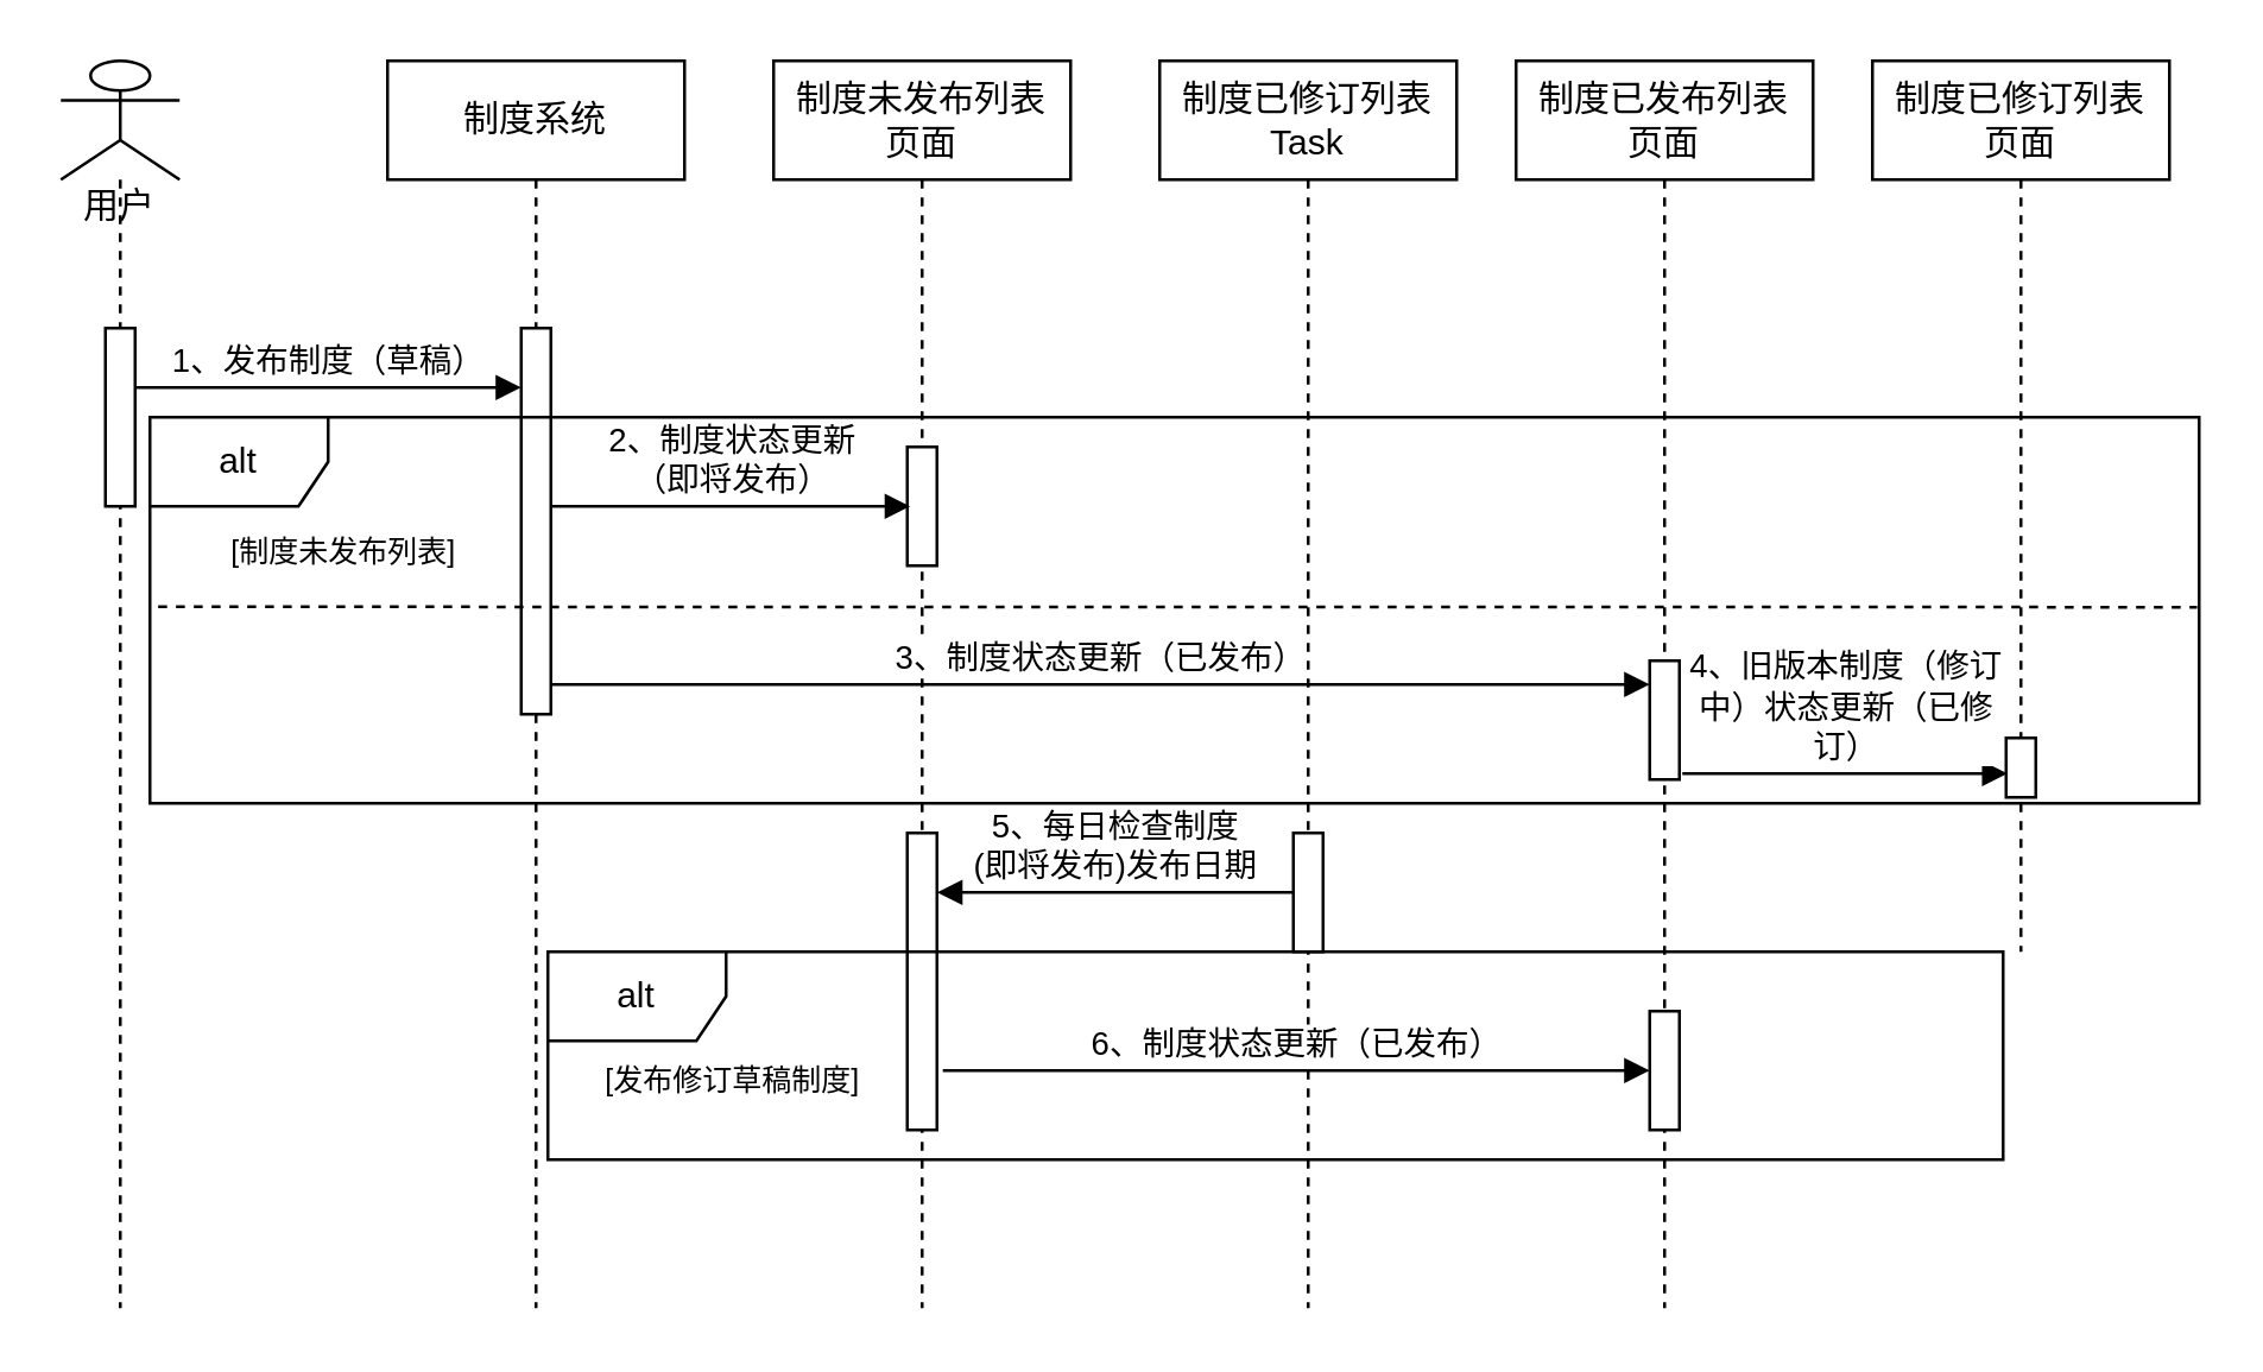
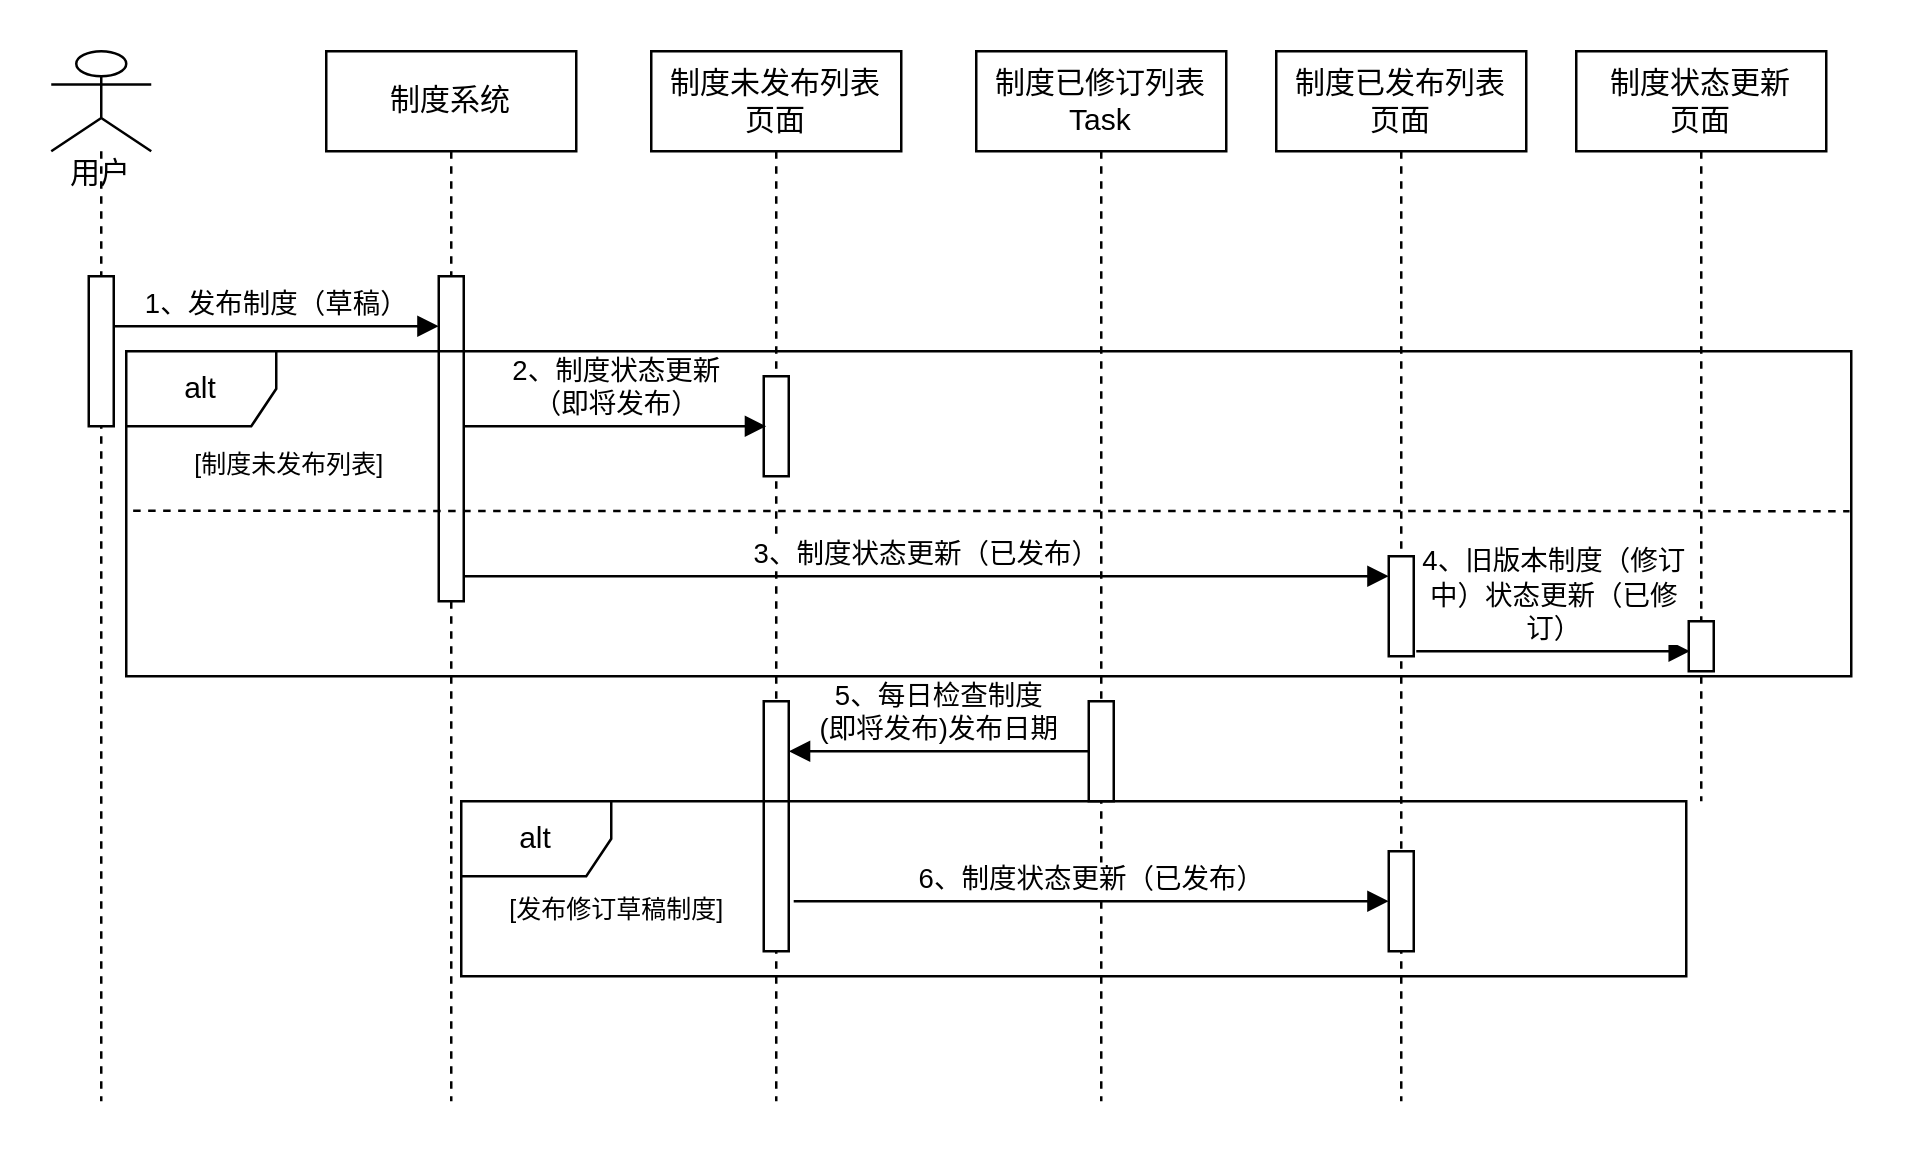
  <mxCell id="0" />
  <mxCell id="1" parent="0" />
  <mxCell id="2" value="&amp;nbsp; &amp;nbsp; &amp;nbsp; &amp;nbsp; &amp;nbsp; &amp;nbsp; &amp;nbsp; &amp;nbsp; &amp;nbsp; &amp;nbsp; &amp;nbsp; &amp;nbsp; &amp;nbsp; &amp;nbsp; &amp;nbsp; &amp;nbsp; &amp;nbsp; &amp;nbsp; &amp;nbsp; &amp;nbsp; &amp;nbsp; &amp;nbsp; 用户" style="shape=umlLifeline;perimeter=lifelinePerimeter;whiteSpace=wrap;html=1;container=1;dropTarget=0;collapsible=0;recursiveResize=0;outlineConnect=0;portConstraint=eastwest;newEdgeStyle={&quot;curved&quot;:0,&quot;rounded&quot;:0};participant=umlActor;" vertex="1" parent="1"><mxGeometry x="20" y="20" width="40" height="420" as="geometry" /></mxCell>
  <mxCell id="3" value="" style="html=1;points=[[0,0,0,0,5],[0,1,0,0,-5],[1,0,0,0,5],[1,1,0,0,-5]];perimeter=orthogonalPerimeter;outlineConnect=0;targetShapes=umlLifeline;portConstraint=eastwest;newEdgeStyle={&quot;curved&quot;:0,&quot;rounded&quot;:0};" vertex="1" parent="2"><mxGeometry x="15" y="90" width="10" height="60" as="geometry" /></mxCell>
  <mxCell id="4" value="制度系统" style="shape=umlLifeline;perimeter=lifelinePerimeter;whiteSpace=wrap;html=1;container=1;dropTarget=0;collapsible=0;recursiveResize=0;outlineConnect=0;portConstraint=eastwest;newEdgeStyle={&quot;curved&quot;:0,&quot;rounded&quot;:0};" vertex="1" parent="1"><mxGeometry x="130" y="20" width="100" height="420" as="geometry" /></mxCell>
  <mxCell id="5" value="" style="html=1;points=[[0,0,0,0,5],[0,1,0,0,-5],[1,0,0,0,5],[1,1,0,0,-5]];perimeter=orthogonalPerimeter;outlineConnect=0;targetShapes=umlLifeline;portConstraint=eastwest;newEdgeStyle={&quot;curved&quot;:0,&quot;rounded&quot;:0};" vertex="1" parent="4"><mxGeometry x="45" y="90" width="10" height="130" as="geometry" /></mxCell>
  <mxCell id="6" value="1、发布制度（草稿）" style="html=1;verticalAlign=bottom;endArrow=block;curved=0;rounded=0;" edge="1" parent="1" source="3" target="5"><mxGeometry width="80" relative="1" as="geometry"><mxPoint x="50" y="130" as="sourcePoint" /><mxPoint x="130" y="130" as="targetPoint" /><Array as="points"><mxPoint x="110" y="130" /></Array></mxGeometry></mxCell>
  <mxCell id="7" value="制度已发布列表&lt;div&gt;页面&lt;/div&gt;" style="shape=umlLifeline;perimeter=lifelinePerimeter;whiteSpace=wrap;html=1;container=1;dropTarget=0;collapsible=0;recursiveResize=0;outlineConnect=0;portConstraint=eastwest;newEdgeStyle={&quot;curved&quot;:0,&quot;rounded&quot;:0};" vertex="1" parent="1"><mxGeometry x="510" y="20" width="100" height="420" as="geometry" /></mxCell>
  <mxCell id="8" value="" style="html=1;points=[[0,0,0,0,5],[0,1,0,0,-5],[1,0,0,0,5],[1,1,0,0,-5]];perimeter=orthogonalPerimeter;outlineConnect=0;targetShapes=umlLifeline;portConstraint=eastwest;newEdgeStyle={&quot;curved&quot;:0,&quot;rounded&quot;:0};" vertex="1" parent="7"><mxGeometry x="45" y="202" width="10" height="40" as="geometry" /></mxCell>
  <mxCell id="9" value="" style="html=1;points=[[0,0,0,0,5],[0,1,0,0,-5],[1,0,0,0,5],[1,1,0,0,-5]];perimeter=orthogonalPerimeter;outlineConnect=0;targetShapes=umlLifeline;portConstraint=eastwest;newEdgeStyle={&quot;curved&quot;:0,&quot;rounded&quot;:0};" vertex="1" parent="7"><mxGeometry x="45" y="320" width="10" height="40" as="geometry" /></mxCell>
  <mxCell id="10" value="制度未发布列表&lt;div&gt;页面&lt;/div&gt;" style="shape=umlLifeline;perimeter=lifelinePerimeter;whiteSpace=wrap;html=1;container=1;dropTarget=0;collapsible=0;recursiveResize=0;outlineConnect=0;portConstraint=eastwest;newEdgeStyle={&quot;curved&quot;:0,&quot;rounded&quot;:0};" vertex="1" parent="1"><mxGeometry x="260" y="20" width="100" height="420" as="geometry" /></mxCell>
  <mxCell id="11" value="" style="html=1;points=[[0,0,0,0,5],[0,1,0,0,-5],[1,0,0,0,5],[1,1,0,0,-5]];perimeter=orthogonalPerimeter;outlineConnect=0;targetShapes=umlLifeline;portConstraint=eastwest;newEdgeStyle={&quot;curved&quot;:0,&quot;rounded&quot;:0};" vertex="1" parent="10"><mxGeometry x="45" y="130" width="10" height="40" as="geometry" /></mxCell>
  <mxCell id="12" value="" style="html=1;points=[[0,0,0,0,5],[0,1,0,0,-5],[1,0,0,0,5],[1,1,0,0,-5]];perimeter=orthogonalPerimeter;outlineConnect=0;targetShapes=umlLifeline;portConstraint=eastwest;newEdgeStyle={&quot;curved&quot;:0,&quot;rounded&quot;:0};" vertex="1" parent="10"><mxGeometry x="45" y="260" width="10" height="100" as="geometry" /></mxCell>
  <mxCell id="13" value="alt" style="shape=umlFrame;whiteSpace=wrap;html=1;pointerEvents=0;" vertex="1" parent="1"><mxGeometry x="50" y="140" width="690" height="130" as="geometry" /></mxCell>
  <mxCell id="14" value="2、制度状态更新&lt;div&gt;（即将发布）&lt;/div&gt;" style="html=1;verticalAlign=bottom;endArrow=block;curved=0;rounded=0;" edge="1" parent="1" source="5"><mxGeometry x="0.007" width="80" relative="1" as="geometry"><mxPoint x="191" y="170" as="sourcePoint" /><mxPoint x="306" y="170" as="targetPoint" /><mxPoint as="offset" /></mxGeometry></mxCell>
  <mxCell id="15" value="3、制度状态更新（已发布）" style="html=1;verticalAlign=bottom;endArrow=block;curved=0;rounded=0;" edge="1" parent="1" source="5"><mxGeometry width="80" relative="1" as="geometry"><mxPoint x="190" y="230" as="sourcePoint" /><mxPoint x="555" y="230" as="targetPoint" /></mxGeometry></mxCell>
  <mxCell id="16" value="" style="endArrow=none;dashed=1;html=1;rounded=0;exitX=0.004;exitY=0.491;exitDx=0;exitDy=0;exitPerimeter=0;entryX=0.999;entryY=0.492;entryDx=0;entryDy=0;entryPerimeter=0;" edge="1" parent="1" source="13" target="13"><mxGeometry width="50" height="50" relative="1" as="geometry"><mxPoint x="190" y="204.5" as="sourcePoint" /><mxPoint x="668" y="199" as="targetPoint" /></mxGeometry></mxCell>
  <mxCell id="17" value="&lt;font style=&quot;font-size: 10px;&quot;&gt;[制度未发布列表]&lt;/font&gt;" style="text;html=1;align=center;verticalAlign=middle;resizable=0;points=[];autosize=1;strokeColor=none;fillColor=none;" vertex="1" parent="1"><mxGeometry x="50" y="170" width="130" height="30" as="geometry" /></mxCell>
  <mxCell id="18" value="制度已修订列表&lt;div&gt;Task&lt;/div&gt;" style="shape=umlLifeline;perimeter=lifelinePerimeter;whiteSpace=wrap;html=1;container=1;dropTarget=0;collapsible=0;recursiveResize=0;outlineConnect=0;portConstraint=eastwest;newEdgeStyle={&quot;curved&quot;:0,&quot;rounded&quot;:0};" vertex="1" parent="1"><mxGeometry x="390" y="20" width="100" height="420" as="geometry" /></mxCell>
  <mxCell id="19" value="" style="html=1;points=[[0,0,0,0,5],[0,1,0,0,-5],[1,0,0,0,5],[1,1,0,0,-5]];perimeter=orthogonalPerimeter;outlineConnect=0;targetShapes=umlLifeline;portConstraint=eastwest;newEdgeStyle={&quot;curved&quot;:0,&quot;rounded&quot;:0};" vertex="1" parent="18"><mxGeometry x="45" y="260" width="10" height="40" as="geometry" /></mxCell>
  <mxCell id="20" value="5、每日检查制度&lt;div&gt;(即将发布)发布日期&lt;/div&gt;" style="html=1;verticalAlign=bottom;endArrow=block;curved=0;rounded=0;" edge="1" parent="1" source="19" target="12"><mxGeometry width="80" relative="1" as="geometry"><mxPoint x="480" y="310" as="sourcePoint" /><mxPoint x="390" y="310" as="targetPoint" /><mxPoint as="offset" /></mxGeometry></mxCell>
  <mxCell id="21" value="6、制度状态更新（已发布）" style="html=1;verticalAlign=bottom;endArrow=block;curved=0;rounded=0;exitX=1.007;exitY=0.4;exitDx=0;exitDy=0;exitPerimeter=0;" edge="1" parent="1" target="9" source="23"><mxGeometry width="80" relative="1" as="geometry"><mxPoint x="380" y="360" as="sourcePoint" /><mxPoint x="460" y="360" as="targetPoint" /></mxGeometry></mxCell>
  <mxCell id="22" value="alt" style="shape=umlFrame;whiteSpace=wrap;html=1;pointerEvents=0;" vertex="1" parent="1"><mxGeometry x="184" y="320" width="490" height="70" as="geometry" /></mxCell>
  <mxCell id="23" value="&lt;span style=&quot;font-size: 10px;&quot;&gt;[发布修订草稿制度]&lt;/span&gt;" style="text;html=1;align=center;verticalAlign=middle;resizable=0;points=[];autosize=1;strokeColor=none;fillColor=none;" vertex="1" parent="1"><mxGeometry x="176" y="348" width="140" height="30" as="geometry" /></mxCell>
- <mxCell id="24" value="制度已修订列表&lt;div&gt;页面&lt;/div&gt;" style="shape=umlLifeline;perimeter=lifelinePerimeter;whiteSpace=wrap;html=1;container=1;dropTarget=0;collapsible=0;recursiveResize=0;outlineConnect=0;portConstraint=eastwest;newEdgeStyle={&quot;curved&quot;:0,&quot;rounded&quot;:0};" vertex="1" parent="1"><mxGeometry x="630" y="20" width="100" height="300" as="geometry" /></mxCell>
+ <mxCell id="24" value="制度状态更新&lt;div&gt;页面&lt;/div&gt;" style="shape=umlLifeline;perimeter=lifelinePerimeter;whiteSpace=wrap;html=1;container=1;dropTarget=0;collapsible=0;recursiveResize=0;outlineConnect=0;portConstraint=eastwest;newEdgeStyle={&quot;curved&quot;:0,&quot;rounded&quot;:0};" vertex="1" parent="1"><mxGeometry x="630" y="20" width="100" height="300" as="geometry" /></mxCell>
  <mxCell id="25" value="" style="html=1;points=[[0,0,0,0,5],[0,1,0,0,-5],[1,0,0,0,5],[1,1,0,0,-5]];perimeter=orthogonalPerimeter;outlineConnect=0;targetShapes=umlLifeline;portConstraint=eastwest;newEdgeStyle={&quot;curved&quot;:0,&quot;rounded&quot;:0};" vertex="1" parent="24"><mxGeometry x="45" y="228" width="10" height="20" as="geometry" /></mxCell>
  <mxCell id="26" value="4、旧版本制度（修订&lt;div&gt;中）状态更新（已修&lt;/div&gt;&lt;div&gt;订）&lt;/div&gt;" style="html=1;verticalAlign=bottom;endArrow=block;curved=0;rounded=0;" edge="1" parent="1"><mxGeometry width="80" relative="1" as="geometry"><mxPoint x="566" y="260" as="sourcePoint" /><mxPoint x="675.5" y="260" as="targetPoint" /></mxGeometry></mxCell>
